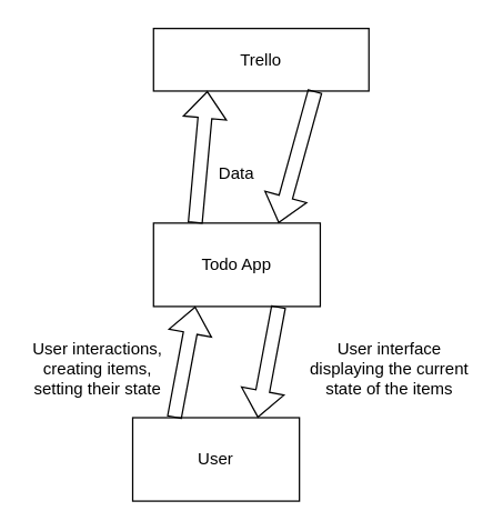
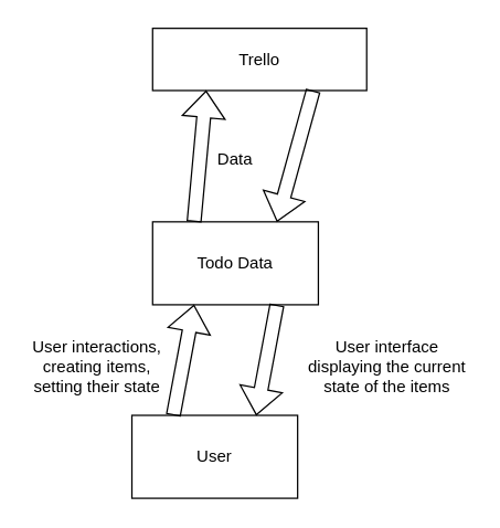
  <mxCell id="0" />
  <mxCell id="1" parent="0" />
- <mxCell id="2" value="Todo App" style="rounded=0;whiteSpace=wrap;html=1;" vertex="1" parent="1"><mxGeometry x="110" y="160" width="120" height="60" as="geometry" /></mxCell>
+ <mxCell id="2" value="Todo Data" style="rounded=0;whiteSpace=wrap;html=1;" vertex="1" parent="1"><mxGeometry x="110" y="160" width="120" height="60" as="geometry" /></mxCell>
  <mxCell id="3" value="Trello" style="rounded=0;whiteSpace=wrap;html=1;" vertex="1" parent="1"><mxGeometry x="110" y="20" width="155" height="45" as="geometry" /></mxCell>
  <mxCell id="4" value="User" style="rounded=0;whiteSpace=wrap;html=1;" vertex="1" parent="1"><mxGeometry x="95" y="300" width="120" height="60" as="geometry" /></mxCell>
  <mxCell id="5" value="" style="shape=flexArrow;endArrow=classic;html=1;rounded=0;exitX=0.25;exitY=0;exitDx=0;exitDy=0;entryX=0.25;entryY=1;entryDx=0;entryDy=0;" edge="1" parent="1" source="4" target="2"><mxGeometry width="50" height="50" relative="1" as="geometry"><mxPoint x="160" y="240" as="sourcePoint" /><mxPoint x="210" y="190" as="targetPoint" /></mxGeometry></mxCell>
  <mxCell id="6" value="" style="shape=flexArrow;endArrow=classic;html=1;rounded=0;exitX=0.75;exitY=1;exitDx=0;exitDy=0;entryX=0.75;entryY=0;entryDx=0;entryDy=0;" edge="1" parent="1" source="2" target="4"><mxGeometry width="50" height="50" relative="1" as="geometry"><mxPoint x="160" y="240" as="sourcePoint" /><mxPoint x="210" y="190" as="targetPoint" /></mxGeometry></mxCell>
  <mxCell id="7" value="" style="shape=flexArrow;endArrow=classic;html=1;rounded=0;exitX=0.25;exitY=0;exitDx=0;exitDy=0;entryX=0.25;entryY=1;entryDx=0;entryDy=0;" edge="1" parent="1" source="2" target="3"><mxGeometry width="50" height="50" relative="1" as="geometry"><mxPoint x="30" y="160" as="sourcePoint" /><mxPoint x="80" y="110" as="targetPoint" /></mxGeometry></mxCell>
  <mxCell id="8" value="" style="shape=flexArrow;endArrow=classic;html=1;rounded=0;exitX=0.75;exitY=1;exitDx=0;exitDy=0;entryX=0.75;entryY=0;entryDx=0;entryDy=0;" edge="1" parent="1" source="3" target="2"><mxGeometry width="50" height="50" relative="1" as="geometry"><mxPoint x="280" y="140" as="sourcePoint" /><mxPoint x="330" y="90" as="targetPoint" /></mxGeometry></mxCell>
- <mxCell id="9" value="Data" style="text;html=1;strokeColor=none;fillColor=none;align=center;verticalAlign=middle;whiteSpace=wrap;rounded=0;" vertex="1" parent="1"><mxGeometry x="140" y="110" width="60" height="30" as="geometry" /></mxCell>
+ <mxCell id="9" value="Data" style="text;html=1;strokeColor=none;fillColor=none;align=center;verticalAlign=middle;whiteSpace=wrap;rounded=0;" vertex="1" parent="1"><mxGeometry x="140" y="100" width="60" height="30" as="geometry" /></mxCell>
  <mxCell id="10" value="User interactions, creating items, setting their state" style="text;html=1;strokeColor=none;fillColor=none;align=center;verticalAlign=middle;whiteSpace=wrap;rounded=0;" vertex="1" parent="1"><mxGeometry x="20" y="250" width="100" height="30" as="geometry" /></mxCell>
  <mxCell id="11" value="User interface displaying the current state of the items" style="text;html=1;strokeColor=none;fillColor=none;align=center;verticalAlign=middle;whiteSpace=wrap;rounded=0;" vertex="1" parent="1"><mxGeometry x="220" y="250" width="120" height="30" as="geometry" /></mxCell>
